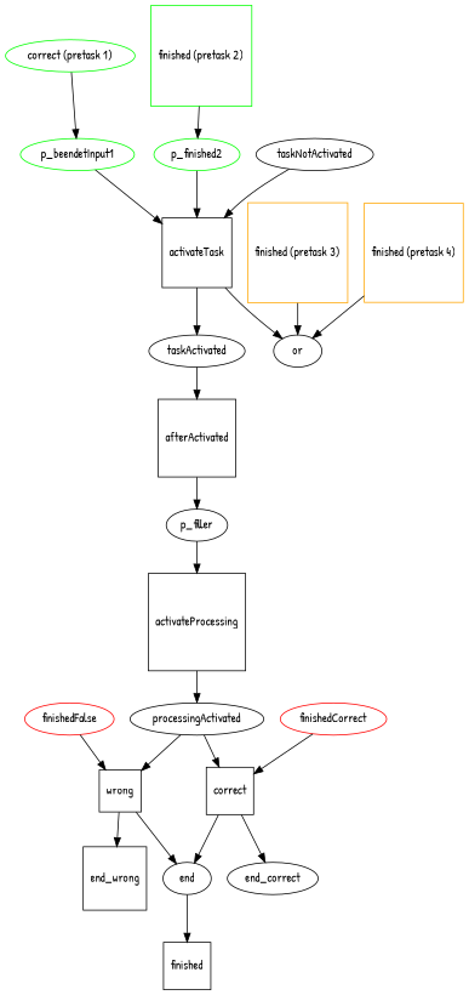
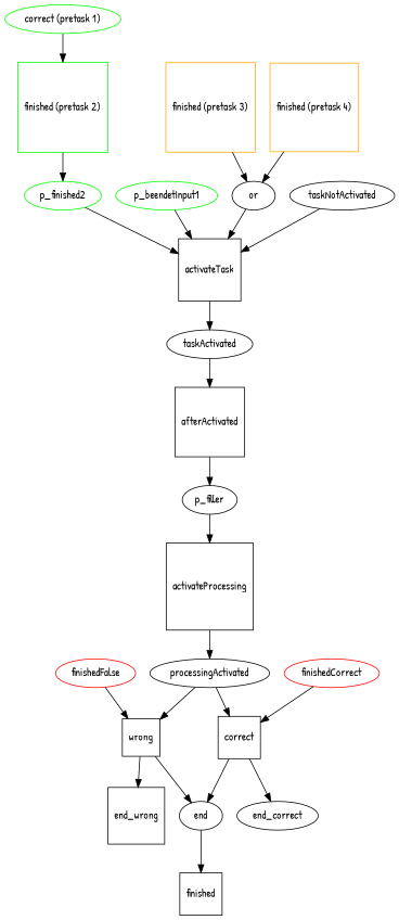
  digraph {
    fontname="Patrick Hand"
    node [fontname="Patrick Hand"]
    edge [fontname="Patrick Hand"]
    n1 [color=green label="correct (pretask 1)" shape=ellipse]
    p_beendetInput1 [color=green]
    n3 [label=activateTask shape=square]
    n4 [label=taskActivated]
    n5 [color=green label="finished (pretask 2)" shape=square]
    n6 [color=green label=p_finished2]
    n7 [label=afterActivated shape=square]
    n8 [color=orange label="finished (pretask 3)" shape=square]
    n9 [label=or]
    n10 [color=orange label="finished (pretask 4)" shape=square]
    p_filler
    n12 [label=activateProcessing shape=square]
    n13 [label=processingActivated]
    n14 [label=wrong shape=square]
    n15 [label=correct shape=square]
    n16 [label=end]
    n17 [label=end_wrong shape=square]
    n18 [label=finished shape=square]
    n19 [label=end_correct]
    n20 [color=black label=taskNotActivated]
    n21 [color=red label=finishedCorrect]
    n22 [color=red label=finishedFalse]
-   n1 -> p_beendetInput1
+   n1 -> n5
    p_beendetInput1 -> n3
    n3 -> n4
    n4 -> n7
    n5 -> n6
    n6 -> n3
    n7 -> p_filler
    n8 -> n9
-   n3 -> n9
+   n9 -> n3
    n10 -> n9
    p_filler -> n12
    n12 -> n13
    n13 -> n14
    n13 -> n15
    n14 -> n16
    n14 -> n17
    n15 -> n16
    n15 -> n19
    n16 -> n18
    n20 -> n3
    n21 -> n15
    n22 -> n14
  }
